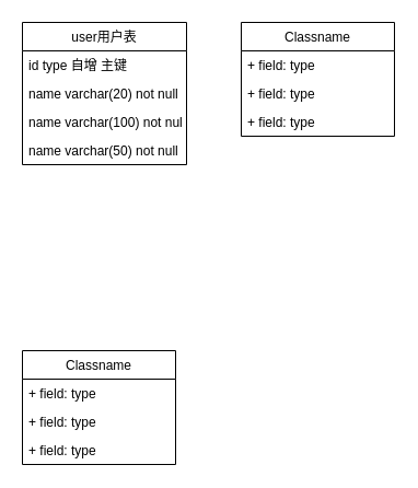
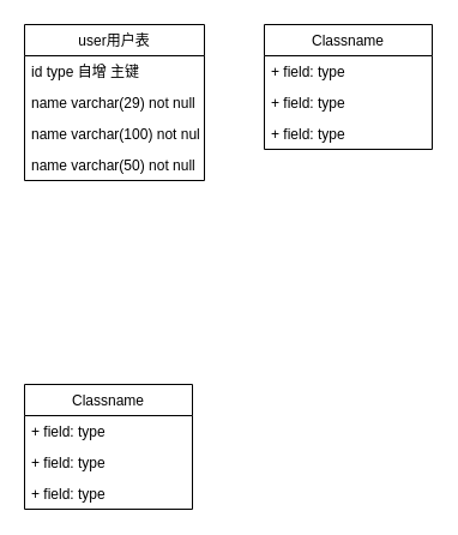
  <mxCell id="0" />
  <mxCell id="1" parent="0" />
  <mxCell id="2" value="user用户表" style="swimlane;fontStyle=0;childLayout=stackLayout;horizontal=1;startSize=26;fillColor=none;horizontalStack=0;resizeParent=1;resizeParentMax=0;resizeLast=0;collapsible=1;marginBottom=0;" vertex="1" parent="1"><mxGeometry x="20" y="20" width="150" height="130" as="geometry" /></mxCell>
  <mxCell id="3" value="id type 自增 主键" style="text;strokeColor=none;fillColor=none;align=left;verticalAlign=top;spacingLeft=4;spacingRight=4;overflow=hidden;rotatable=0;points=[[0,0.5],[1,0.5]];portConstraint=eastwest;" vertex="1" parent="2"><mxGeometry y="26" width="150" height="26" as="geometry" /></mxCell>
- <mxCell id="4" value="name varchar(20) not null" style="text;strokeColor=none;fillColor=none;align=left;verticalAlign=top;spacingLeft=4;spacingRight=4;overflow=hidden;rotatable=0;points=[[0,0.5],[1,0.5]];portConstraint=eastwest;" vertex="1" parent="2"><mxGeometry y="52" width="150" height="26" as="geometry" /></mxCell>
+ <mxCell id="4" value="name varchar(29) not null" style="text;strokeColor=none;fillColor=none;align=left;verticalAlign=top;spacingLeft=4;spacingRight=4;overflow=hidden;rotatable=0;points=[[0,0.5],[1,0.5]];portConstraint=eastwest;" vertex="1" parent="2"><mxGeometry y="52" width="150" height="26" as="geometry" /></mxCell>
  <mxCell id="5" value="name varchar(100) not null" style="text;strokeColor=none;fillColor=none;align=left;verticalAlign=top;spacingLeft=4;spacingRight=4;overflow=hidden;rotatable=0;points=[[0,0.5],[1,0.5]];portConstraint=eastwest;" vertex="1" parent="2"><mxGeometry y="78" width="150" height="26" as="geometry" /></mxCell>
  <mxCell id="6" value="name varchar(50) not null" style="text;strokeColor=none;fillColor=none;align=left;verticalAlign=top;spacingLeft=4;spacingRight=4;overflow=hidden;rotatable=0;points=[[0,0.5],[1,0.5]];portConstraint=eastwest;" vertex="1" parent="2"><mxGeometry y="104" width="150" height="26" as="geometry" /></mxCell>
  <mxCell id="7" value="Classname" style="swimlane;fontStyle=0;childLayout=stackLayout;horizontal=1;startSize=26;fillColor=none;horizontalStack=0;resizeParent=1;resizeParentMax=0;resizeLast=0;collapsible=1;marginBottom=0;" vertex="1" parent="1"><mxGeometry x="220" y="20" width="140" height="104" as="geometry" /></mxCell>
  <mxCell id="8" value="+ field: type" style="text;strokeColor=none;fillColor=none;align=left;verticalAlign=top;spacingLeft=4;spacingRight=4;overflow=hidden;rotatable=0;points=[[0,0.5],[1,0.5]];portConstraint=eastwest;" vertex="1" parent="7"><mxGeometry y="26" width="140" height="26" as="geometry" /></mxCell>
  <mxCell id="9" value="+ field: type" style="text;strokeColor=none;fillColor=none;align=left;verticalAlign=top;spacingLeft=4;spacingRight=4;overflow=hidden;rotatable=0;points=[[0,0.5],[1,0.5]];portConstraint=eastwest;" vertex="1" parent="7"><mxGeometry y="52" width="140" height="26" as="geometry" /></mxCell>
  <mxCell id="10" value="+ field: type" style="text;strokeColor=none;fillColor=none;align=left;verticalAlign=top;spacingLeft=4;spacingRight=4;overflow=hidden;rotatable=0;points=[[0,0.5],[1,0.5]];portConstraint=eastwest;" vertex="1" parent="7"><mxGeometry y="78" width="140" height="26" as="geometry" /></mxCell>
  <mxCell id="11" value="Classname" style="swimlane;fontStyle=0;childLayout=stackLayout;horizontal=1;startSize=26;fillColor=none;horizontalStack=0;resizeParent=1;resizeParentMax=0;resizeLast=0;collapsible=1;marginBottom=0;" vertex="1" parent="1"><mxGeometry x="20" y="320" width="140" height="104" as="geometry" /></mxCell>
  <mxCell id="12" value="+ field: type" style="text;strokeColor=none;fillColor=none;align=left;verticalAlign=top;spacingLeft=4;spacingRight=4;overflow=hidden;rotatable=0;points=[[0,0.5],[1,0.5]];portConstraint=eastwest;" vertex="1" parent="11"><mxGeometry y="26" width="140" height="26" as="geometry" /></mxCell>
  <mxCell id="13" value="+ field: type" style="text;strokeColor=none;fillColor=none;align=left;verticalAlign=top;spacingLeft=4;spacingRight=4;overflow=hidden;rotatable=0;points=[[0,0.5],[1,0.5]];portConstraint=eastwest;" vertex="1" parent="11"><mxGeometry y="52" width="140" height="26" as="geometry" /></mxCell>
  <mxCell id="14" value="+ field: type" style="text;strokeColor=none;fillColor=none;align=left;verticalAlign=top;spacingLeft=4;spacingRight=4;overflow=hidden;rotatable=0;points=[[0,0.5],[1,0.5]];portConstraint=eastwest;" vertex="1" parent="11"><mxGeometry y="78" width="140" height="26" as="geometry" /></mxCell>
